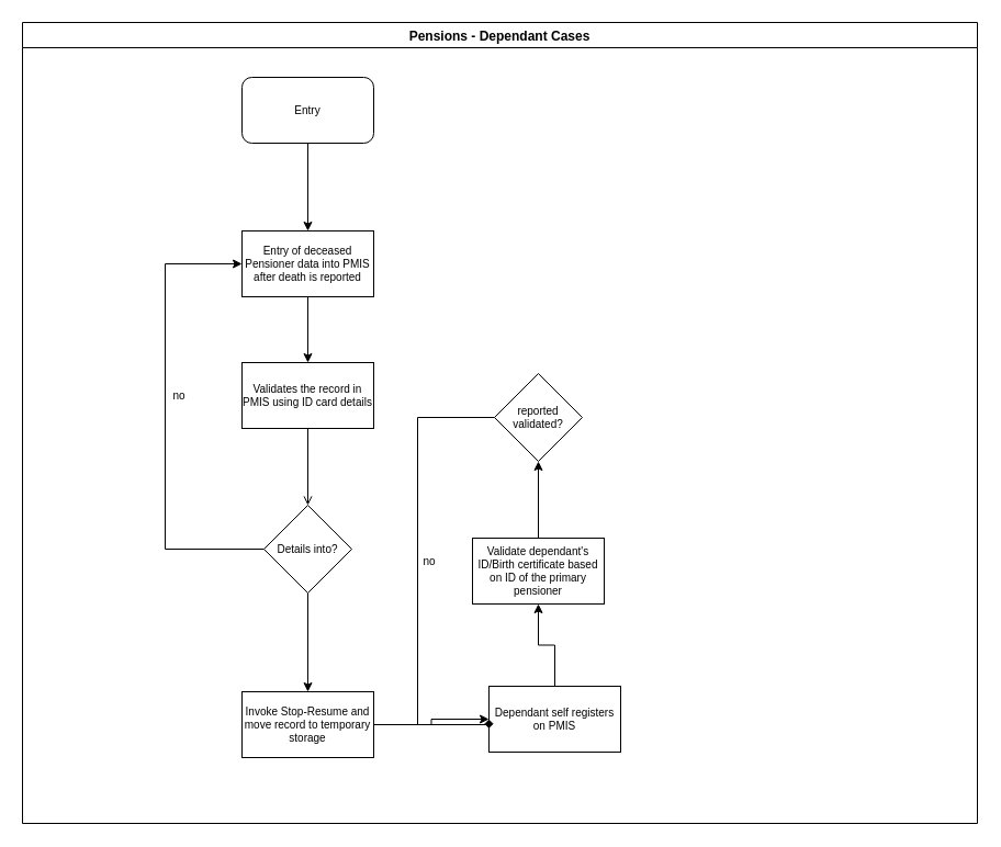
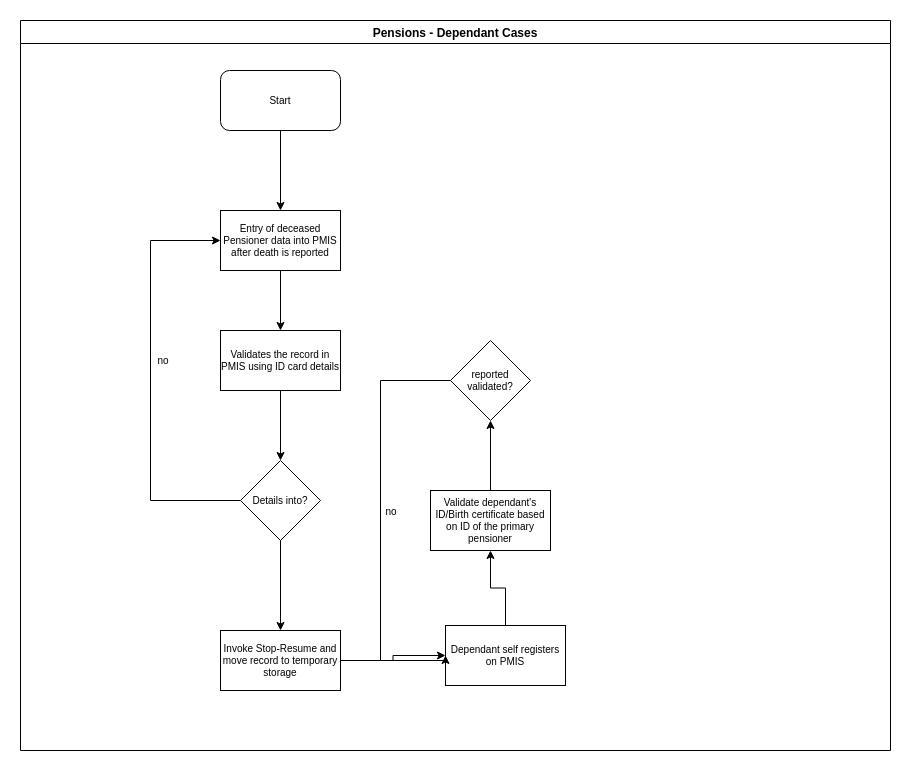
  <mxCell id="0" />
  <mxCell id="1" parent="0" />
  <mxCell id="2" value="Pensions - Dependant Cases" style="swimlane;" vertex="1" parent="1"><mxGeometry x="20" y="20" width="870" height="730" as="geometry" /></mxCell>
- <mxCell id="3" value="Entry" style="rounded=1;whiteSpace=wrap;html=1;fontSize=10;" vertex="1" parent="2"><mxGeometry x="200" y="50" width="120" height="60" as="geometry" /></mxCell>
+ <mxCell id="3" value="Start" style="rounded=1;whiteSpace=wrap;html=1;fontSize=10;" vertex="1" parent="2"><mxGeometry x="200" y="50" width="120" height="60" as="geometry" /></mxCell>
  <mxCell id="4" value="Entry of deceased Pensioner data into PMIS after death is reported" style="rounded=0;whiteSpace=wrap;html=1;fontSize=10;" vertex="1" parent="2"><mxGeometry x="200" y="190" width="120" height="60" as="geometry" /></mxCell>
  <mxCell id="5" value="" style="edgeStyle=orthogonalEdgeStyle;rounded=0;orthogonalLoop=1;jettySize=auto;html=1;entryX=0.5;entryY=0;entryDx=0;entryDy=0;" edge="1" parent="2" source="3" target="4"><mxGeometry relative="1" as="geometry"><mxPoint x="260" y="190" as="targetPoint" /></mxGeometry></mxCell>
  <mxCell id="6" value="Validates the record in PMIS using ID card details" style="whiteSpace=wrap;html=1;rounded=0;fontSize=10;" vertex="1" parent="2"><mxGeometry x="200" y="310" width="120" height="60" as="geometry" /></mxCell>
  <mxCell id="7" value="" style="edgeStyle=orthogonalEdgeStyle;rounded=0;orthogonalLoop=1;jettySize=auto;html=1;" edge="1" parent="2" source="4" target="6"><mxGeometry relative="1" as="geometry" /></mxCell>
  <mxCell id="8" value="no" style="text;html=1;strokeColor=none;fillColor=none;align=center;verticalAlign=middle;whiteSpace=wrap;rounded=0;fontSize=10;" vertex="1" parent="2"><mxGeometry x="123" y="330" width="40" height="20" as="geometry" /></mxCell>
  <mxCell id="9" value="Dependant self registers on PMIS" style="whiteSpace=wrap;html=1;rounded=0;fontSize=10;" vertex="1" parent="2"><mxGeometry x="425" y="605" width="120" height="60" as="geometry" /></mxCell>
  <mxCell id="10" value="no" style="text;html=1;strokeColor=none;fillColor=none;align=center;verticalAlign=middle;whiteSpace=wrap;rounded=0;fontSize=10;" vertex="1" parent="2"><mxGeometry x="351" y="481" width="40" height="20" as="geometry" /></mxCell>
  <mxCell id="11" value="" style="edgeStyle=orthogonalEdgeStyle;rounded=0;orthogonalLoop=1;jettySize=auto;html=1;fontSize=10;" edge="1" parent="1" source="13" target="16"><mxGeometry relative="1" as="geometry" /></mxCell>
  <mxCell id="12" value="" style="edgeStyle=orthogonalEdgeStyle;rounded=0;orthogonalLoop=1;jettySize=auto;html=1;fontSize=10;entryX=0;entryY=0.5;entryDx=0;entryDy=0;" edge="1" parent="1" source="13" target="4"><mxGeometry relative="1" as="geometry"><mxPoint x="180" y="500" as="targetPoint" /><Array as="points"><mxPoint x="150" y="500" /><mxPoint x="150" y="240" /></Array></mxGeometry></mxCell>
  <mxCell id="13" value="Details into?" style="rhombus;whiteSpace=wrap;html=1;rounded=0;fontSize=10;" vertex="1" parent="1"><mxGeometry x="240" y="460" width="80" height="80" as="geometry" /></mxCell>
- <mxCell id="14" value="" style="edgeStyle=orthogonalEdgeStyle;rounded=0;orthogonalLoop=1;jettySize=auto;html=1;fontSize=10;endArrow=open;" edge="1" parent="1" source="6" target="13"><mxGeometry relative="1" as="geometry" /></mxCell>
+ <mxCell id="14" value="" style="edgeStyle=orthogonalEdgeStyle;rounded=0;orthogonalLoop=1;jettySize=auto;html=1;fontSize=10;" edge="1" parent="1" source="6" target="13"><mxGeometry relative="1" as="geometry" /></mxCell>
  <mxCell id="15" value="" style="edgeStyle=orthogonalEdgeStyle;rounded=0;orthogonalLoop=1;jettySize=auto;html=1;fontSize=10;" edge="1" parent="1" source="16" target="9"><mxGeometry relative="1" as="geometry" /></mxCell>
  <mxCell id="16" value="Invoke Stop-Resume and move record to temporary storage" style="whiteSpace=wrap;html=1;rounded=0;fontSize=10;" vertex="1" parent="1"><mxGeometry x="220" y="630" width="120" height="60" as="geometry" /></mxCell>
  <mxCell id="17" value="" style="edgeStyle=orthogonalEdgeStyle;rounded=0;orthogonalLoop=1;jettySize=auto;html=1;fontSize=10;" edge="1" parent="1" source="18" target="21"><mxGeometry relative="1" as="geometry" /></mxCell>
  <mxCell id="18" value="Validate dependant's ID/Birth certificate based on ID of the primary pensioner" style="whiteSpace=wrap;html=1;rounded=0;fontSize=10;" vertex="1" parent="1"><mxGeometry x="430" y="490" width="120" height="60" as="geometry" /></mxCell>
  <mxCell id="19" value="" style="edgeStyle=orthogonalEdgeStyle;rounded=0;orthogonalLoop=1;jettySize=auto;html=1;fontSize=10;" edge="1" parent="1" source="9" target="18"><mxGeometry relative="1" as="geometry" /></mxCell>
- <mxCell id="20" value="" style="edgeStyle=orthogonalEdgeStyle;rounded=0;orthogonalLoop=1;jettySize=auto;html=1;fontSize=10;entryX=0;entryY=0.5;entryDx=0;entryDy=0;endArrow=diamond;" edge="1" parent="1" source="21" target="9"><mxGeometry relative="1" as="geometry"><mxPoint x="380" y="380" as="targetPoint" /><Array as="points"><mxPoint x="380" y="380" /><mxPoint x="380" y="660" /></Array></mxGeometry></mxCell>
+ <mxCell id="20" value="" style="edgeStyle=orthogonalEdgeStyle;rounded=0;orthogonalLoop=1;jettySize=auto;html=1;fontSize=10;entryX=0;entryY=0.5;entryDx=0;entryDy=0;" edge="1" parent="1" source="21" target="9"><mxGeometry relative="1" as="geometry"><mxPoint x="380" y="380" as="targetPoint" /><Array as="points"><mxPoint x="380" y="380" /><mxPoint x="380" y="660" /></Array></mxGeometry></mxCell>
  <mxCell id="21" value="reported validated?" style="rhombus;whiteSpace=wrap;html=1;rounded=0;fontSize=10;" vertex="1" parent="1"><mxGeometry x="450" y="340" width="80" height="80" as="geometry" /></mxCell>
